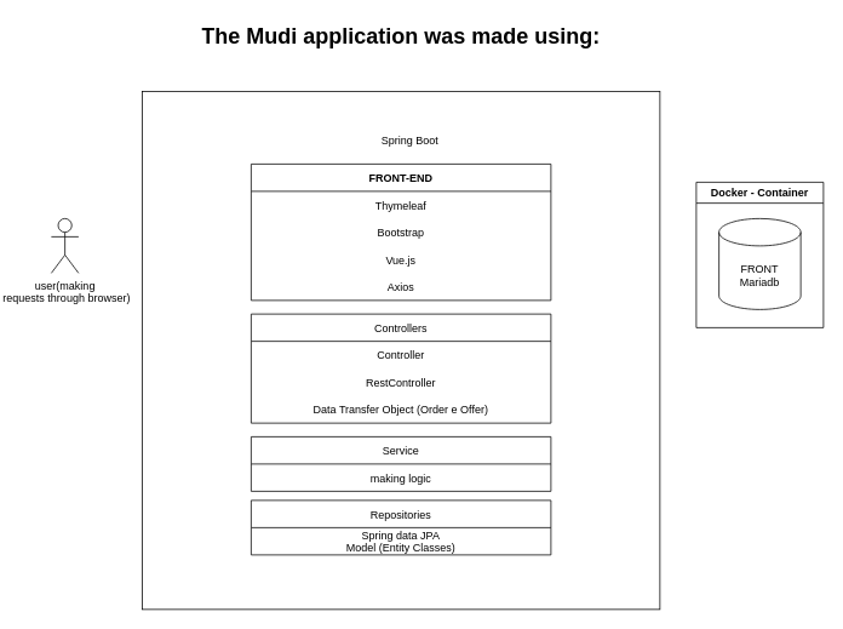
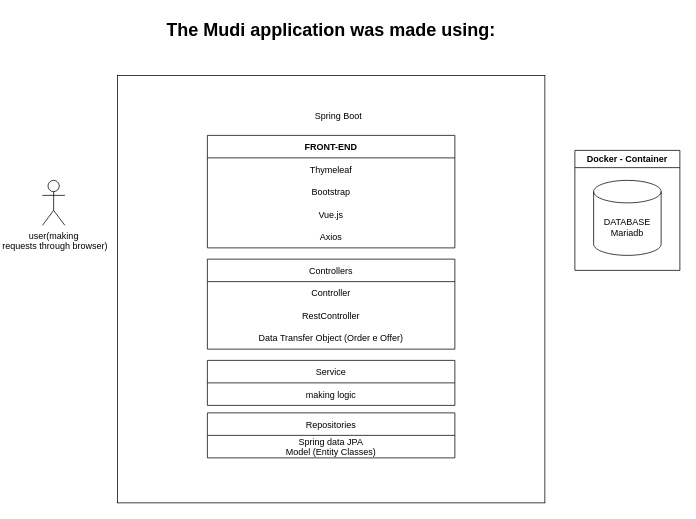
  <mxCell id="0" />
  <mxCell id="1" parent="0" />
  <mxCell id="2" value="user(making&lt;br&gt;&amp;nbsp;requests through browser)" style="shape=umlActor;verticalLabelPosition=bottom;verticalAlign=top;html=1;outlineConnect=0;" parent="1" vertex="1"><mxGeometry x="20" y="240" width="30" height="60" as="geometry" /></mxCell>
  <mxCell id="3" value="" style="whiteSpace=wrap;html=1;aspect=fixed;" parent="1" vertex="1"><mxGeometry x="120" y="100" width="570" height="570" as="geometry" /></mxCell>
  <mxCell id="4" value="Spring Boot" style="text;html=1;strokeColor=none;fillColor=none;align=center;verticalAlign=middle;whiteSpace=wrap;rounded=0;" parent="1" vertex="1"><mxGeometry x="360" y="140" width="110" height="30" as="geometry" /></mxCell>
  <mxCell id="5" value="FRONT-END" style="swimlane;fontStyle=1;childLayout=stackLayout;horizontal=1;startSize=30;horizontalStack=0;resizeParent=1;resizeParentMax=0;resizeLast=0;collapsible=1;marginBottom=0;labelBackgroundColor=none;labelBorderColor=none;align=center;" parent="1" vertex="1"><mxGeometry x="240" y="180" width="330" height="150" as="geometry" /></mxCell>
  <mxCell id="6" value="Thymeleaf" style="text;strokeColor=none;fillColor=none;align=center;verticalAlign=middle;spacingLeft=4;spacingRight=4;overflow=hidden;points=[[0,0.5],[1,0.5]];portConstraint=eastwest;rotatable=0;labelBackgroundColor=none;labelBorderColor=none;" parent="5" vertex="1"><mxGeometry y="30" width="330" height="30" as="geometry" /></mxCell>
  <mxCell id="7" value="Bootstrap" style="text;strokeColor=none;fillColor=none;align=center;verticalAlign=middle;spacingLeft=4;spacingRight=4;overflow=hidden;points=[[0,0.5],[1,0.5]];portConstraint=eastwest;rotatable=0;labelBackgroundColor=none;labelBorderColor=none;" parent="5" vertex="1"><mxGeometry y="60" width="330" height="30" as="geometry" /></mxCell>
  <mxCell id="8" value="Vue.js" style="text;strokeColor=none;fillColor=none;align=center;verticalAlign=middle;spacingLeft=4;spacingRight=4;overflow=hidden;points=[[0,0.5],[1,0.5]];portConstraint=eastwest;rotatable=0;labelBackgroundColor=none;labelBorderColor=none;" parent="5" vertex="1"><mxGeometry y="90" width="330" height="30" as="geometry" /></mxCell>
  <mxCell id="9" value="Axios" style="text;strokeColor=none;fillColor=none;align=center;verticalAlign=middle;spacingLeft=4;spacingRight=4;overflow=hidden;points=[[0,0.5],[1,0.5]];portConstraint=eastwest;rotatable=0;labelBackgroundColor=none;labelBorderColor=none;" parent="5" vertex="1"><mxGeometry y="120" width="330" height="30" as="geometry" /></mxCell>
  <mxCell id="10" value="Controllers" style="swimlane;fontStyle=0;childLayout=stackLayout;horizontal=1;startSize=30;horizontalStack=0;resizeParent=1;resizeParentMax=0;resizeLast=0;collapsible=1;marginBottom=0;labelBackgroundColor=none;labelBorderColor=none;align=center;" parent="1" vertex="1"><mxGeometry x="240" y="345" width="330" height="120" as="geometry" /></mxCell>
  <mxCell id="11" value="Controller" style="text;strokeColor=none;fillColor=none;align=center;verticalAlign=middle;spacingLeft=4;spacingRight=4;overflow=hidden;points=[[0,0.5],[1,0.5]];portConstraint=eastwest;rotatable=0;labelBackgroundColor=none;labelBorderColor=none;" parent="10" vertex="1"><mxGeometry y="30" width="330" height="30" as="geometry" /></mxCell>
  <mxCell id="12" value="RestController" style="text;strokeColor=none;fillColor=none;align=center;verticalAlign=middle;spacingLeft=4;spacingRight=4;overflow=hidden;points=[[0,0.5],[1,0.5]];portConstraint=eastwest;rotatable=0;labelBackgroundColor=none;labelBorderColor=none;" parent="10" vertex="1"><mxGeometry y="60" width="330" height="30" as="geometry" /></mxCell>
  <mxCell id="13" value="Data Transfer Object (Order e Offer)" style="text;strokeColor=none;fillColor=none;align=center;verticalAlign=middle;spacingLeft=4;spacingRight=4;overflow=hidden;points=[[0,0.5],[1,0.5]];portConstraint=eastwest;rotatable=0;labelBackgroundColor=none;labelBorderColor=none;" parent="10" vertex="1"><mxGeometry y="90" width="330" height="30" as="geometry" /></mxCell>
  <mxCell id="14" value="Repositories" style="swimlane;fontStyle=0;childLayout=stackLayout;horizontal=1;startSize=30;horizontalStack=0;resizeParent=1;resizeParentMax=0;resizeLast=0;collapsible=1;marginBottom=0;labelBackgroundColor=none;labelBorderColor=none;align=center;" parent="1" vertex="1"><mxGeometry x="240" y="550" width="330" height="60" as="geometry" /></mxCell>
  <mxCell id="15" value="Spring data JPA&#10;Model (Entity Classes)" style="text;strokeColor=none;fillColor=none;align=center;verticalAlign=middle;spacingLeft=4;spacingRight=4;overflow=hidden;points=[[0,0.5],[1,0.5]];portConstraint=eastwest;rotatable=0;labelBackgroundColor=none;labelBorderColor=none;" parent="14" vertex="1"><mxGeometry y="30" width="330" height="30" as="geometry" /></mxCell>
  <mxCell id="16" value="Docker - Container" style="swimlane;labelBackgroundColor=none;labelBorderColor=none;align=center;" parent="1" vertex="1"><mxGeometry x="730" y="200" width="140" height="160" as="geometry" /></mxCell>
- <mxCell id="17" value="FRONT&lt;br&gt;Mariadb" style="shape=cylinder3;whiteSpace=wrap;html=1;boundedLbl=1;backgroundOutline=1;size=15;" parent="16" vertex="1"><mxGeometry x="25" y="40" width="90" height="100" as="geometry" /></mxCell>
+ <mxCell id="17" value="DATABASE&lt;br&gt;Mariadb" style="shape=cylinder3;whiteSpace=wrap;html=1;boundedLbl=1;backgroundOutline=1;size=15;" parent="16" vertex="1"><mxGeometry x="25" y="40" width="90" height="100" as="geometry" /></mxCell>
  <mxCell id="18" value="&lt;h1&gt;The Mudi application was made using:&lt;/h1&gt;" style="text;html=1;strokeColor=none;fillColor=none;spacing=5;spacingTop=-20;whiteSpace=wrap;overflow=hidden;rounded=0;labelBackgroundColor=none;labelBorderColor=none;align=center;" parent="1" vertex="1"><mxGeometry x="120" y="20" width="570" height="50" as="geometry" /></mxCell>
  <mxCell id="19" value="Service" style="swimlane;fontStyle=0;childLayout=stackLayout;horizontal=1;startSize=30;horizontalStack=0;resizeParent=1;resizeParentMax=0;resizeLast=0;collapsible=1;marginBottom=0;labelBackgroundColor=none;labelBorderColor=none;align=center;" vertex="1" parent="1"><mxGeometry x="240" y="480" width="330" height="60" as="geometry" /></mxCell>
  <mxCell id="20" value="making logic" style="text;strokeColor=none;fillColor=none;align=center;verticalAlign=middle;spacingLeft=4;spacingRight=4;overflow=hidden;points=[[0,0.5],[1,0.5]];portConstraint=eastwest;rotatable=0;labelBackgroundColor=none;labelBorderColor=none;" vertex="1" parent="19"><mxGeometry y="30" width="330" height="30" as="geometry" /></mxCell>
